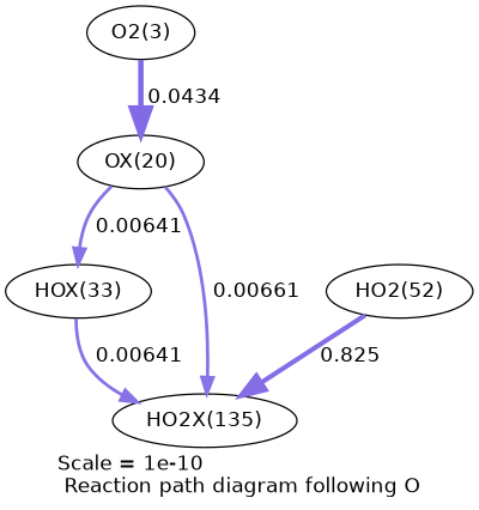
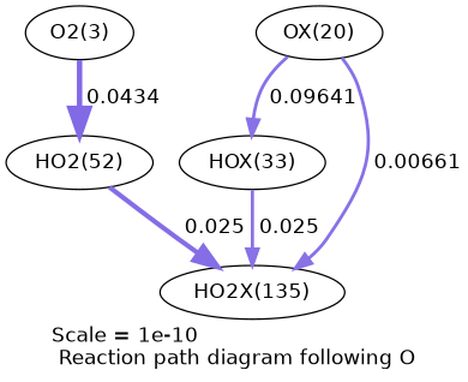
  digraph {
    fontname=Helvetica
    label="Scale = 1e-10\l Reaction path diagram following O"
    node [fontname=Helvetica]
    edge [arrowsize=1.09 color="0.7, 0.506, 0.9" fontname=Helvetica penwidth=2.19]
    n1 [label="O2(3)"]
    n2 [label="OX(20)"]
    n3 [label="HOX(33)"]
    n4 [label="HO2X(135)"]
    n5 [label="HO2(52)"]
-   n1 -> n2 [arrowsize=1.82 color="0.7, 0.543, 0.9" label=" 0.0434" penwidth=3.63]
-   n2 -> n3 [label=" 0.00641"]
+   n1 -> n5 [arrowsize=1.82 color="0.7, 0.543, 0.9" label=" 0.0434" penwidth=3.63]
+   n2 -> n3 [label=" 0.09641"]
    n2 -> n4 [label=" 0.00661"]
-   n3 -> n4 [label=" 0.00641"]
-   n5 -> n4 [arrowsize=1.61 color="0.7, 0.525, 0.9" label=" 0.825" penwidth=3.21]
+   n3 -> n4 [label=" 0.025"]
+   n5 -> n4 [arrowsize=1.61 color="0.7, 0.525, 0.9" label=" 0.025" penwidth=3.21]
  }
